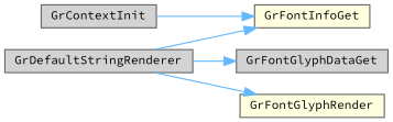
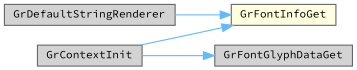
  digraph {
    fontname="Source Code Pro"
    rankdir=LR
    node [color=grey40 fillcolor=lightgrey fontname="Source Code Pro" fontsize=10 shape=box style=filled]
    edge [color=steelblue1 fontname="Source Code Pro" fontsize=10 labelfontname=Helvetica labelfontsize=10 style=solid]
    n1 [color=gray40 fontcolor=black height=0.2 label=GrContextInit width=0.4]
    n2 [fillcolor=lightyellow height=0.2 label=GrFontInfoGet width=0.4]
    n3 [height=0.2 label=GrDefaultStringRenderer width=0.4]
    n4 [height=0.2 label=GrFontGlyphDataGet width=0.4]
-   n5 [fillcolor=lightyellow height=0.2 label=GrFontGlyphRender width=0.4]
    n1 -> n2
    n3 -> n2
-   n3 -> n4
-   n3 -> n5
+   n1 -> n4
  }
